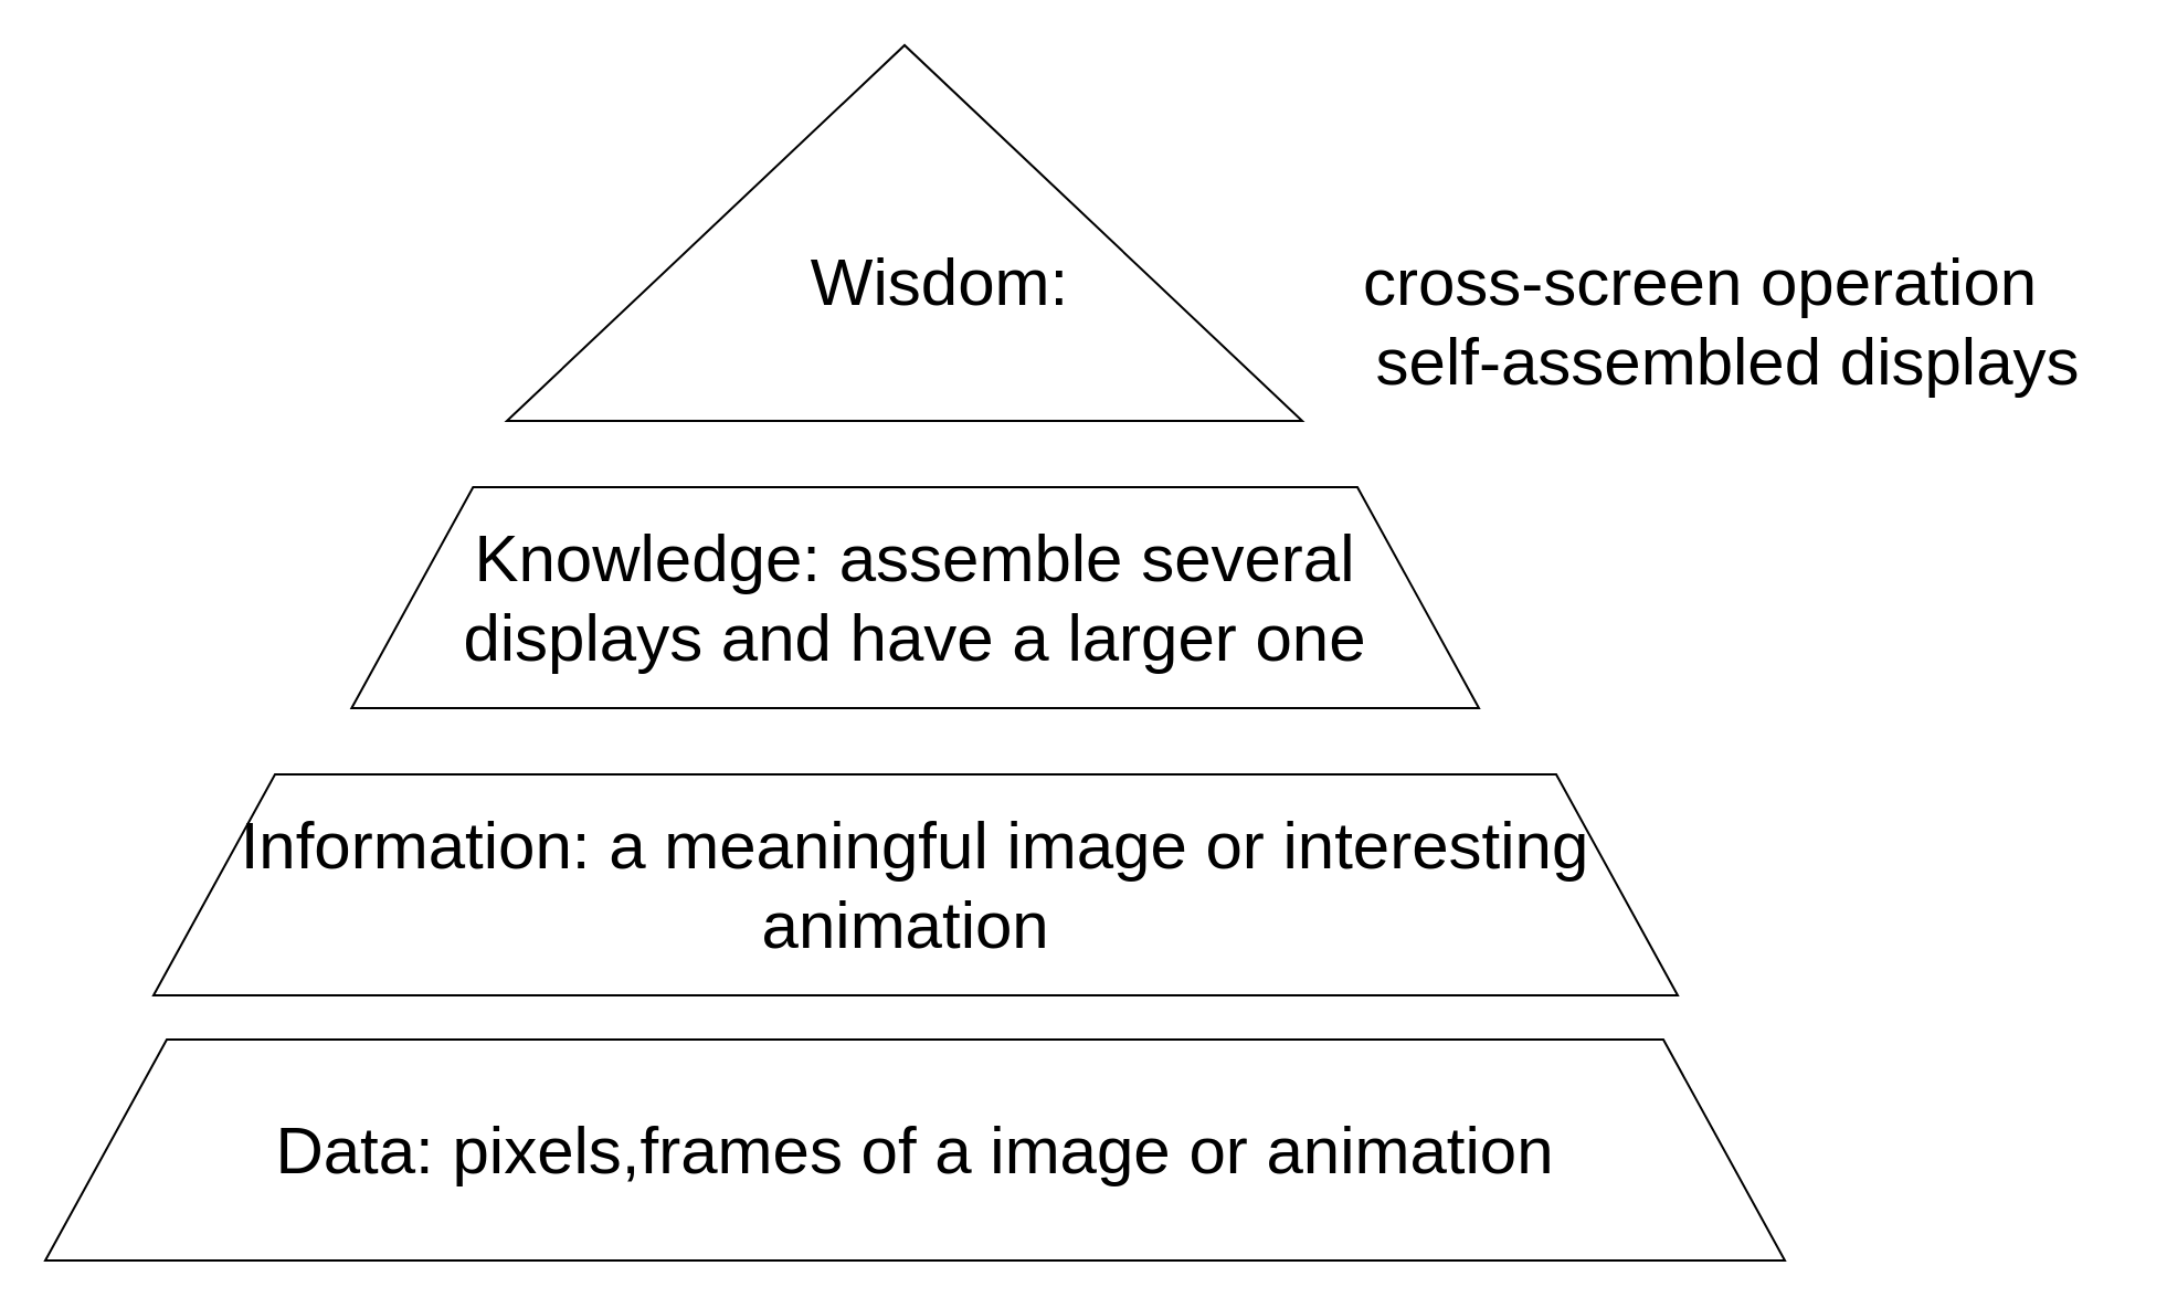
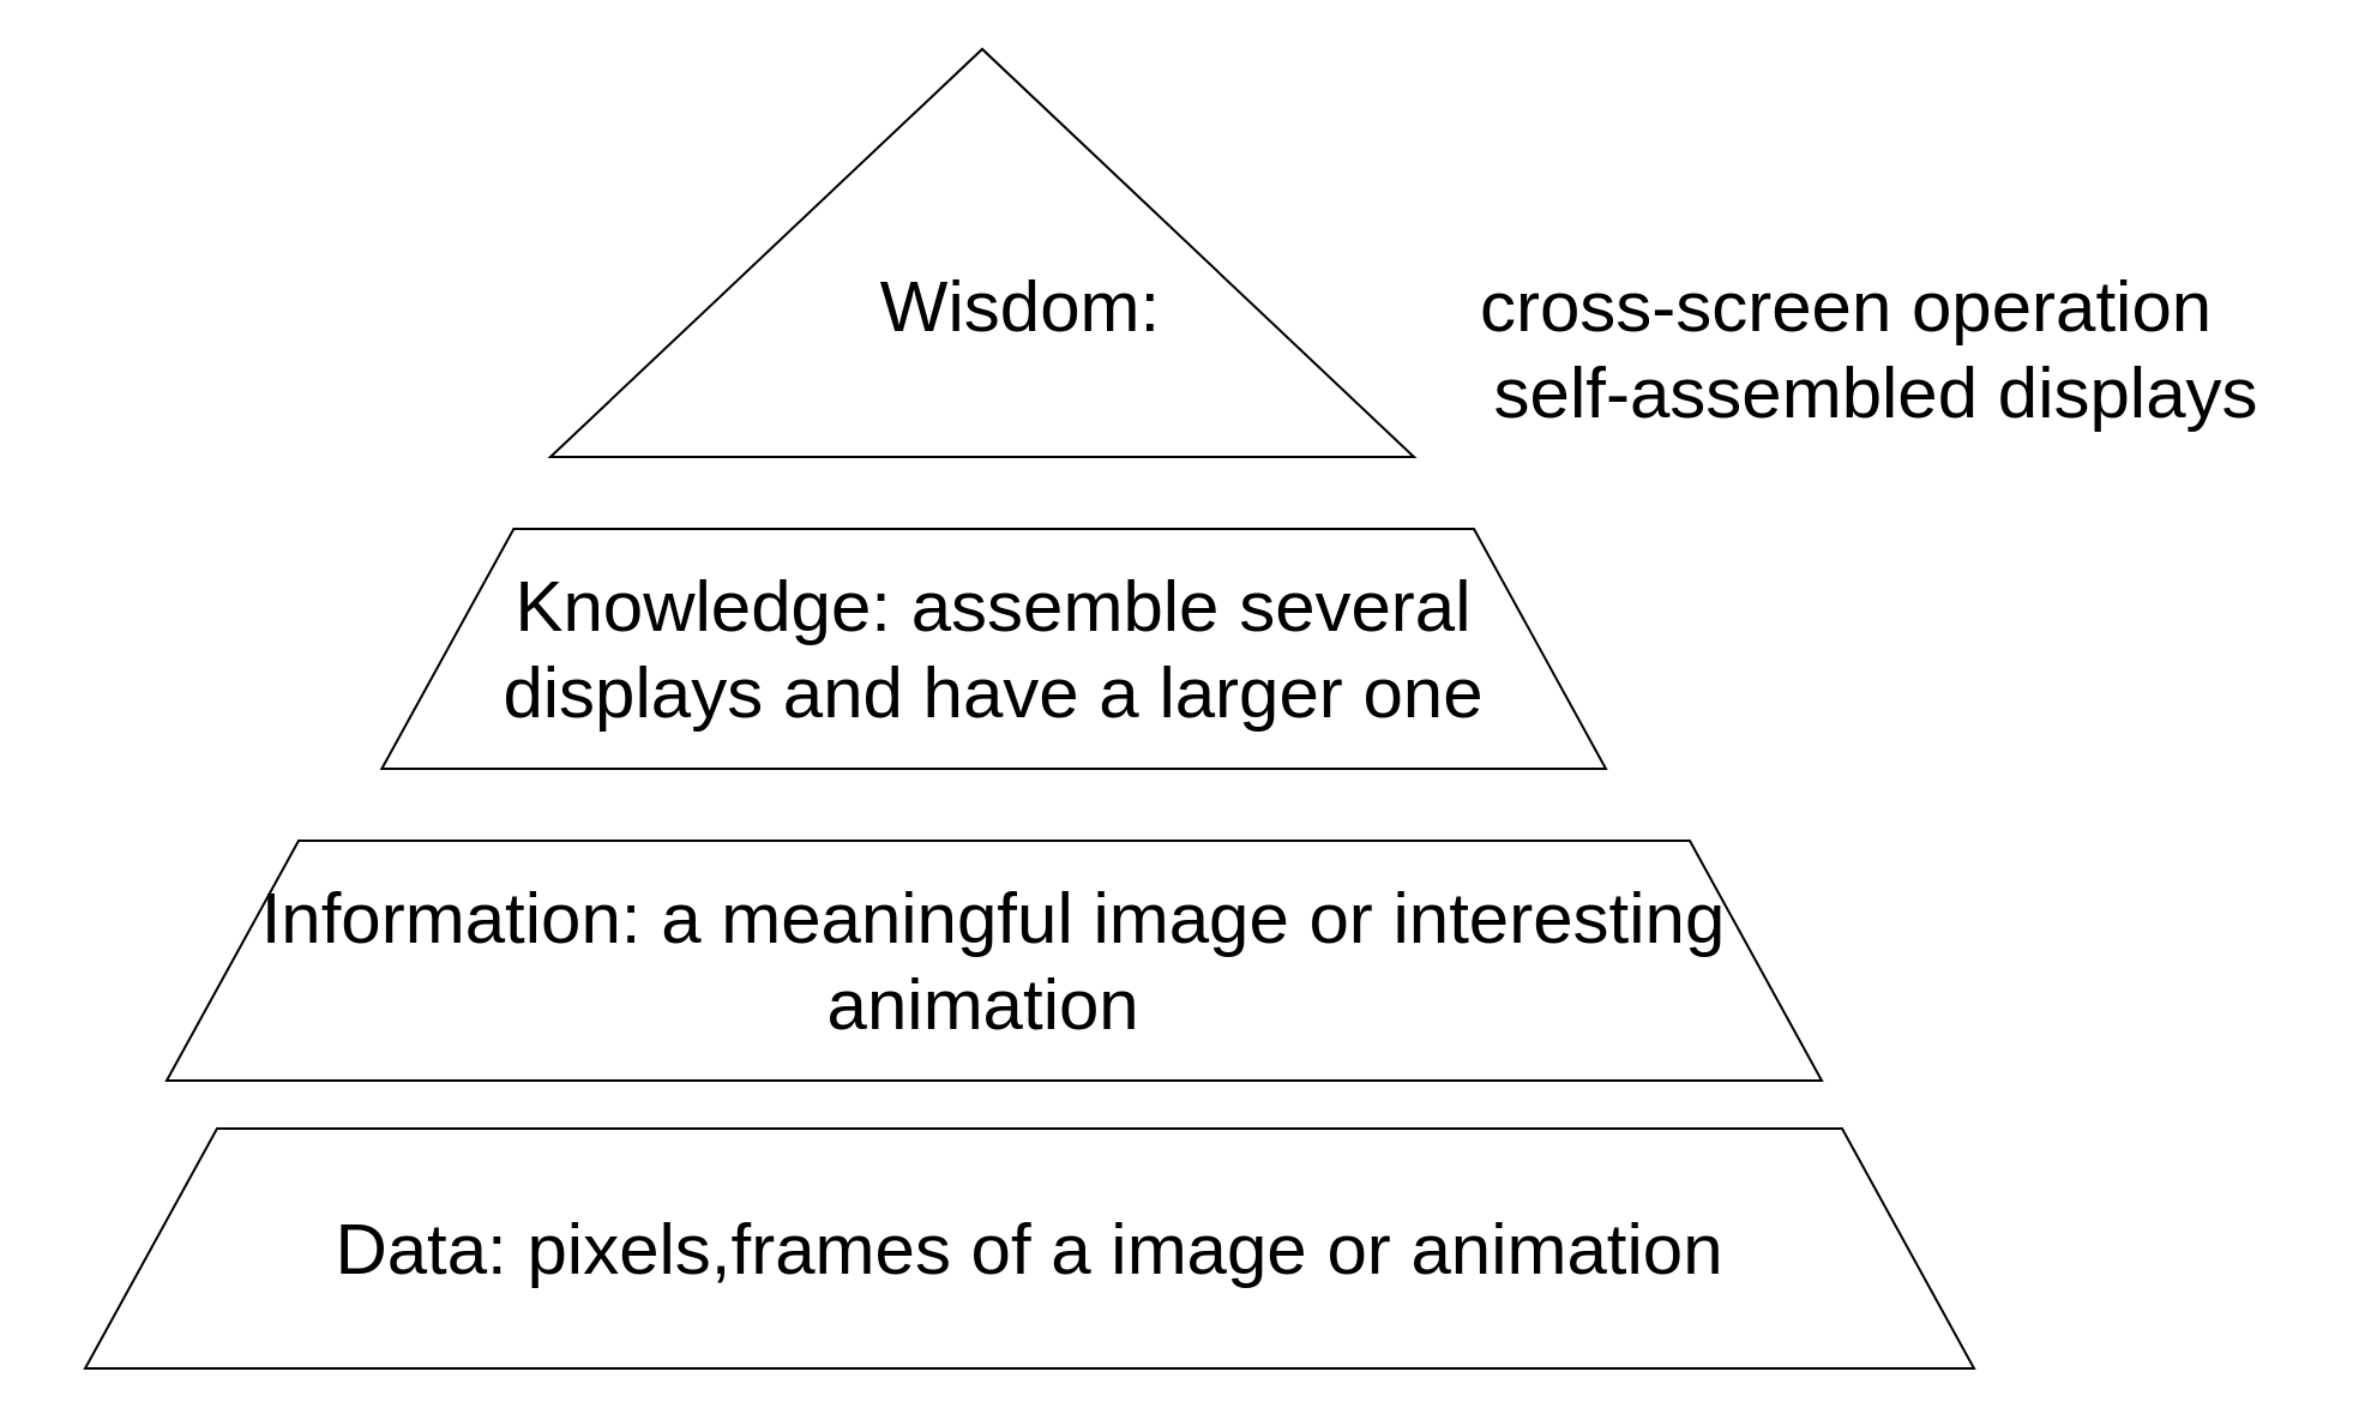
  <mxCell id="0" />
  <mxCell id="1" parent="0" />
  <mxCell id="2" value="" style="verticalLabelPosition=bottom;verticalAlign=top;html=1;shape=mxgraph.basic.acute_triangle;dx=0.5;" vertex="1" parent="1"><mxGeometry x="229" y="20" width="360" height="170" as="geometry" /></mxCell>
  <mxCell id="3" value="&lt;font style=&quot;font-size: 30px;&quot;&gt;Information: a meaningful image or interesting animation&amp;nbsp;&lt;/font&gt;" style="shape=trapezoid;perimeter=trapezoidPerimeter;whiteSpace=wrap;html=1;fixedSize=1;size=55;" vertex="1" parent="1"><mxGeometry x="69" y="350" width="690" height="100" as="geometry" /></mxCell>
- <mxCell id="4" value="&lt;font style=&quot;font-size: 30px;&quot;&gt;Data: pixels,frames of a image or animation&lt;/font&gt;" style="shape=trapezoid;perimeter=trapezoidPerimeter;whiteSpace=wrap;html=1;fixedSize=1;size=55;" vertex="1" parent="1"><mxGeometry x="20" y="470" width="787.5" height="100" as="geometry" /></mxCell>
+ <mxCell id="4" value="&lt;font style=&quot;font-size: 30px;&quot;&gt;Data: pixels,frames of a image or animation&lt;/font&gt;" style="shape=trapezoid;perimeter=trapezoidPerimeter;whiteSpace=wrap;html=1;fixedSize=1;size=55;" vertex="1" parent="1"><mxGeometry x="35" y="470" width="787.5" height="100" as="geometry" /></mxCell>
  <mxCell id="5" value="&lt;font style=&quot;font-size: 30px;&quot;&gt;Knowledge: assemble several displays and have a larger one&lt;/font&gt;" style="shape=trapezoid;perimeter=trapezoidPerimeter;whiteSpace=wrap;html=1;fixedSize=1;size=55;" vertex="1" parent="1"><mxGeometry x="158.68" y="220" width="510.32" height="100" as="geometry" /></mxCell>
  <mxCell id="6" value="&lt;font style=&quot;font-size: 30px;&quot;&gt;Wisdom:&lt;/font&gt;&lt;span style=&quot;font-size: 30px; background-color: initial;&quot;&gt;&amp;nbsp; &amp;nbsp; &amp;nbsp; &amp;nbsp; &amp;nbsp; &amp;nbsp; &amp;nbsp; &amp;nbsp; cross-screen operation&lt;/span&gt;&lt;div&gt;&lt;div&gt;&lt;span style=&quot;font-size: 30px;&quot;&gt;&amp;nbsp; &amp;nbsp; &amp;nbsp; &amp;nbsp; &amp;nbsp; &amp;nbsp; &amp;nbsp; &amp;nbsp; &amp;nbsp; &amp;nbsp; &amp;nbsp; &amp;nbsp; &amp;nbsp; &amp;nbsp; &amp;nbsp; &amp;nbsp; &amp;nbsp; self-assembled displays&amp;nbsp;&lt;/span&gt;&lt;/div&gt;&lt;/div&gt;" style="text;html=1;align=center;verticalAlign=middle;resizable=0;points=[];autosize=1;strokeColor=none;fillColor=none;" vertex="1" parent="1"><mxGeometry x="329" y="100" width="630" height="90" as="geometry" /></mxCell>
